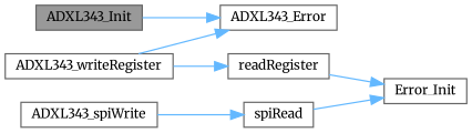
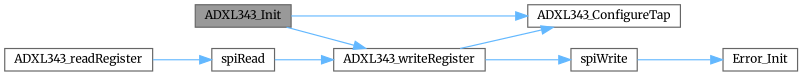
  digraph {
    fontname=Merriweather
    rankdir=LR
    node [color=grey40 fillcolor=white fontname=Merriweather fontsize=10 shape=box style=filled]
    edge [color=steelblue1 fontname=Merriweather fontsize=10 labelfontname=Helvetica labelfontsize=10 style=solid]
    n1 [color=gray40 fillcolor=grey60 fontcolor=black height=0.2 label=ADXL343_Init width=0.4]
-   n2 [height=0.2 label=ADXL343_Error width=0.4]
+   n2 [height=0.2 label=ADXL343_ConfigureTap width=0.4]
    n3 [height=0.2 label=ADXL343_writeRegister width=0.4]
-   n4 [height=0.2 label=readRegister width=0.4]
-   n5 [height=0.2 label=ADXL343_spiWrite width=0.4]
+   n4 [height=0.2 label=spiWrite width=0.4]
+   n5 [height=0.2 label=ADXL343_readRegister width=0.4]
    n6 [height=0.2 label=spiRead width=0.4]
    n7 [height=0.2 label=Error_Init width=0.4]
    n1 -> n2
+   n1 -> n3
    n3 -> n2
    n3 -> n4
    n4 -> n7
    n5 -> n6
-   n6 -> n7
+   n6 -> n3
  }
